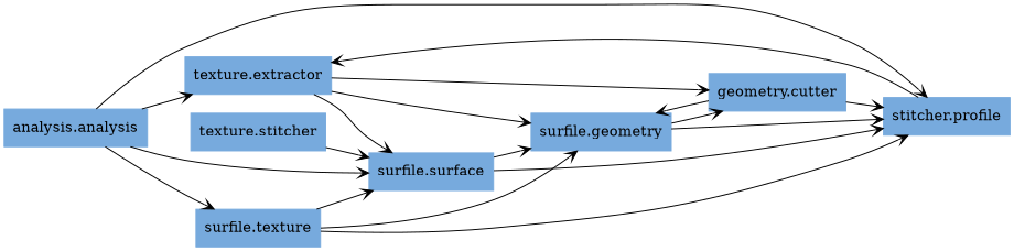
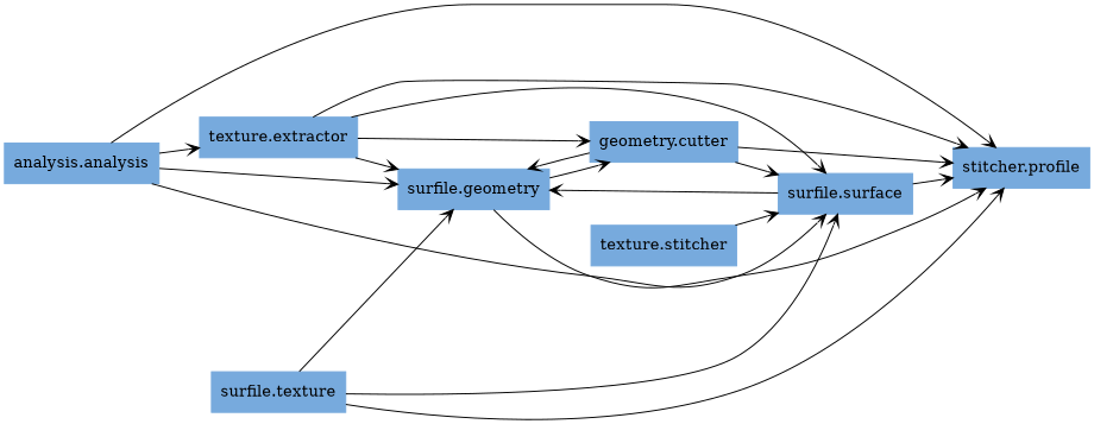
  digraph {
    rankdir=LR
    node [color="#77AADD" shape=box style=filled]
    edge [arrowhead=open arrowtail=none]
    n1 [label="analysis.analysis"]
    n2 [label="texture.extractor"]
    n3 [label="surfile.geometry"]
    n4 [label="stitcher.profile"]
    n5 [label="surfile.surface"]
    n6 [label="geometry.cutter"]
    n7 [label="texture.stitcher"]
    n8 [label="surfile.texture"]
    n1 -> n2
-   n1 -> n8
+   n1 -> n3
    n1 -> n4
    n1 -> n5
    n2 -> n3
-   n4 -> n2
+   n2 -> n4
    n2 -> n5
    n2 -> n6
    n3 -> n4
    n3 -> n6
    n5 -> n3
    n5 -> n4
    n6 -> n3
    n6 -> n4
+   n6 -> n5
    n7 -> n5
    n8 -> n3
    n8 -> n4
    n8 -> n5
  }
